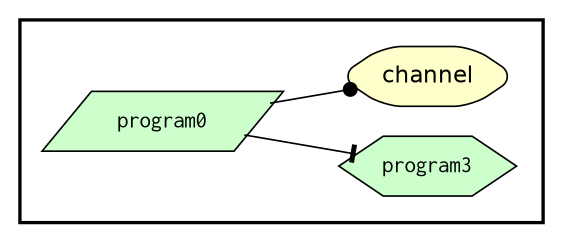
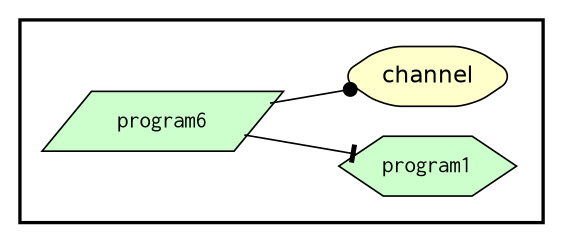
  digraph {
    rankdir=LR
    node [fillcolor="#CCFFCC" fontname=Courier peripheries=1 shape=hexagon style=filled]
-   n1 [label=program0 shape=parallelogram]
-   n2 [label=program3]
+   n1 [label=program6 shape=parallelogram]
+   n2 [label=program1]
    n3 [fillcolor="#FFFFCC" fontname=Helvetica label=channel style="rounded,filled"]
    subgraph cluster_1 {
      fontsize=18
      penwidth=2
      subgraph cluster_2 {
        color=white
        fontname=Courier
        fontsize=18
        penwidth=2
        n1
        n2
        n3
      }
    }
    n1 -> n2 [arrowhead=tee]
    n1 -> n3 [arrowhead=dot]
  }
